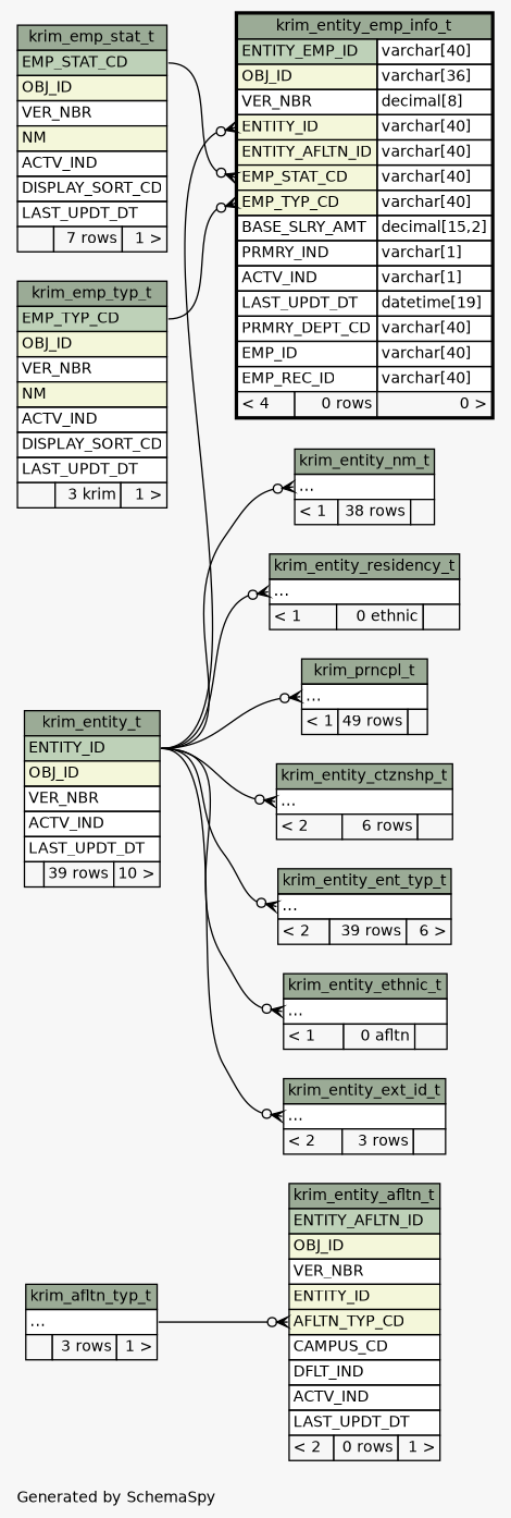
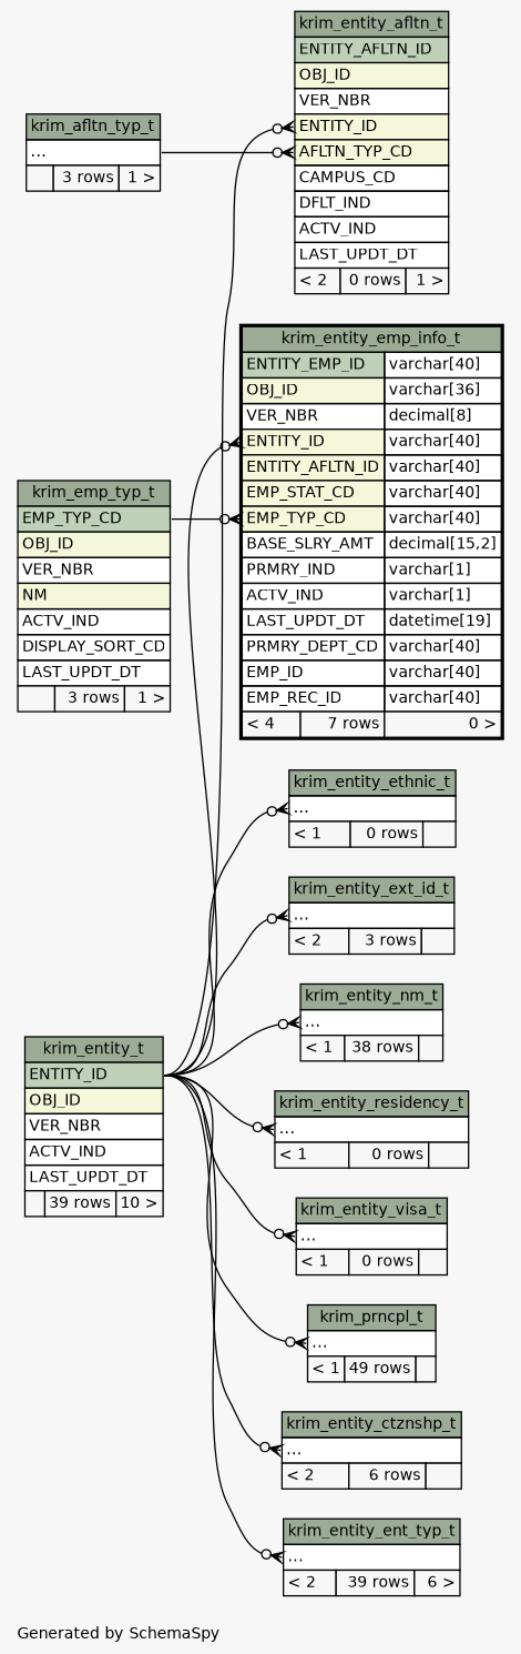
  digraph {
    bgcolor="#f7f7f7"
    fontname=Helvetica
    fontsize=11
    label="\nGenerated by SchemaSpy"
    labeljust=l
    nodesep=0.18
    rankdir=RL
    ranksep=0.46
    node [fontname=Helvetica fontsize=11 shape=plaintext]
    edge [arrowhead=none arrowsize=0.8 arrowtail=crowodot dir=back headport="ENTITY_ID:e" tailport="elipses:w"]
    n1 [label=<     <TABLE BORDER="0" CELLBORDER="1" CELLSPACING="0" BGCOLOR="#ffffff">       <TR><TD COLSPAN="3" BGCOLOR="#9bab96" ALIGN="CENTER">krim_entity_afltn_t</TD></TR>       <TR><TD PORT="ENTITY_AFLTN_ID" COLSPAN="3" BGCOLOR="#bed1b8" ALIGN="LEFT">ENTITY_AFLTN_ID</TD></TR>       <TR><TD PORT="OBJ_ID" COLSPAN="3" BGCOLOR="#f4f7da" ALIGN="LEFT">OBJ_ID</TD></TR>       <TR><TD PORT="VER_NBR" COLSPAN="3" ALIGN="LEFT">VER_NBR</TD></TR>       <TR><TD PORT="ENTITY_ID" COLSPAN="3" BGCOLOR="#f4f7da" ALIGN="LEFT">ENTITY_ID</TD></TR>       <TR><TD PORT="AFLTN_TYP_CD" COLSPAN="3" BGCOLOR="#f4f7da" ALIGN="LEFT">AFLTN_TYP_CD</TD></TR>       <TR><TD PORT="CAMPUS_CD" COLSPAN="3" ALIGN="LEFT">CAMPUS_CD</TD></TR>       <TR><TD PORT="DFLT_IND" COLSPAN="3" ALIGN="LEFT">DFLT_IND</TD></TR>       <TR><TD PORT="ACTV_IND" COLSPAN="3" ALIGN="LEFT">ACTV_IND</TD></TR>       <TR><TD PORT="LAST_UPDT_DT" COLSPAN="3" ALIGN="LEFT">LAST_UPDT_DT</TD></TR>       <TR><TD ALIGN="LEFT" BGCOLOR="#f7f7f7">&lt; 2</TD><TD ALIGN="RIGHT" BGCOLOR="#f7f7f7">0 rows</TD><TD ALIGN="RIGHT" BGCOLOR="#f7f7f7">1 &gt;</TD></TR>     </TABLE>>]
    n2 [label=<     <TABLE BORDER="0" CELLBORDER="1" CELLSPACING="0" BGCOLOR="#ffffff">       <TR><TD COLSPAN="3" BGCOLOR="#9bab96" ALIGN="CENTER">krim_afltn_typ_t</TD></TR>       <TR><TD PORT="elipses" COLSPAN="3" ALIGN="LEFT">...</TD></TR>       <TR><TD ALIGN="LEFT" BGCOLOR="#f7f7f7">  </TD><TD ALIGN="RIGHT" BGCOLOR="#f7f7f7">3 rows</TD><TD ALIGN="RIGHT" BGCOLOR="#f7f7f7">1 &gt;</TD></TR>     </TABLE>>]
    n3 [label=<     <TABLE BORDER="0" CELLBORDER="1" CELLSPACING="0" BGCOLOR="#ffffff">       <TR><TD COLSPAN="3" BGCOLOR="#9bab96" ALIGN="CENTER">krim_entity_t</TD></TR>       <TR><TD PORT="ENTITY_ID" COLSPAN="3" BGCOLOR="#bed1b8" ALIGN="LEFT">ENTITY_ID</TD></TR>       <TR><TD PORT="OBJ_ID" COLSPAN="3" BGCOLOR="#f4f7da" ALIGN="LEFT">OBJ_ID</TD></TR>       <TR><TD PORT="VER_NBR" COLSPAN="3" ALIGN="LEFT">VER_NBR</TD></TR>       <TR><TD PORT="ACTV_IND" COLSPAN="3" ALIGN="LEFT">ACTV_IND</TD></TR>       <TR><TD PORT="LAST_UPDT_DT" COLSPAN="3" ALIGN="LEFT">LAST_UPDT_DT</TD></TR>       <TR><TD ALIGN="LEFT" BGCOLOR="#f7f7f7">  </TD><TD ALIGN="RIGHT" BGCOLOR="#f7f7f7">39 rows</TD><TD ALIGN="RIGHT" BGCOLOR="#f7f7f7">10 &gt;</TD></TR>     </TABLE>>]
    n4 [label=<     <TABLE BORDER="0" CELLBORDER="1" CELLSPACING="0" BGCOLOR="#ffffff">       <TR><TD COLSPAN="3" BGCOLOR="#9bab96" ALIGN="CENTER">krim_entity_ctznshp_t</TD></TR>       <TR><TD PORT="elipses" COLSPAN="3" ALIGN="LEFT">...</TD></TR>       <TR><TD ALIGN="LEFT" BGCOLOR="#f7f7f7">&lt; 2</TD><TD ALIGN="RIGHT" BGCOLOR="#f7f7f7">6 rows</TD><TD ALIGN="RIGHT" BGCOLOR="#f7f7f7">  </TD></TR>     </TABLE>>]
-   n5 [label=<     <TABLE BORDER="2" CELLBORDER="1" CELLSPACING="0" BGCOLOR="#ffffff">       <TR><TD COLSPAN="3" BGCOLOR="#9bab96" ALIGN="CENTER">krim_entity_emp_info_t</TD></TR>       <TR><TD PORT="ENTITY_EMP_ID" COLSPAN="2" BGCOLOR="#bed1b8" ALIGN="LEFT">ENTITY_EMP_ID</TD><TD PORT="ENTITY_EMP_ID.type" ALIGN="LEFT">varchar[40]</TD></TR>       <TR><TD PORT="OBJ_ID" COLSPAN="2" BGCOLOR="#f4f7da" ALIGN="LEFT">OBJ_ID</TD><TD PORT="OBJ_ID.type" ALIGN="LEFT">varchar[36]</TD></TR>       <TR><TD PORT="VER_NBR" COLSPAN="2" ALIGN="LEFT">VER_NBR</TD><TD PORT="VER_NBR.type" ALIGN="LEFT">decimal[8]</TD></TR>       <TR><TD PORT="ENTITY_ID" COLSPAN="2" BGCOLOR="#f4f7da" ALIGN="LEFT">ENTITY_ID</TD><TD PORT="ENTITY_ID.type" ALIGN="LEFT">varchar[40]</TD></TR>       <TR><TD PORT="ENTITY_AFLTN_ID" COLSPAN="2" BGCOLOR="#f4f7da" ALIGN="LEFT">ENTITY_AFLTN_ID</TD><TD PORT="ENTITY_AFLTN_ID.type" ALIGN="LEFT">varchar[40]</TD></TR>       <TR><TD PORT="EMP_STAT_CD" COLSPAN="2" BGCOLOR="#f4f7da" ALIGN="LEFT">EMP_STAT_CD</TD><TD PORT="EMP_STAT_CD.type" ALIGN="LEFT">varchar[40]</TD></TR>       <TR><TD PORT="EMP_TYP_CD" COLSPAN="2" BGCOLOR="#f4f7da" ALIGN="LEFT">EMP_TYP_CD</TD><TD PORT="EMP_TYP_CD.type" ALIGN="LEFT">varchar[40]</TD></TR>       <TR><TD PORT="BASE_SLRY_AMT" COLSPAN="2" ALIGN="LEFT">BASE_SLRY_AMT</TD><TD PORT="BASE_SLRY_AMT.type" ALIGN="LEFT">decimal[15,2]</TD></TR>       <TR><TD PORT="PRMRY_IND" COLSPAN="2" ALIGN="LEFT">PRMRY_IND</TD><TD PORT="PRMRY_IND.type" ALIGN="LEFT">varchar[1]</TD></TR>       <TR><TD PORT="ACTV_IND" COLSPAN="2" ALIGN="LEFT">ACTV_IND</TD><TD PORT="ACTV_IND.type" ALIGN="LEFT">varchar[1]</TD></TR>       <TR><TD PORT="LAST_UPDT_DT" COLSPAN="2" ALIGN="LEFT">LAST_UPDT_DT</TD><TD PORT="LAST_UPDT_DT.type" ALIGN="LEFT">datetime[19]</TD></TR>       <TR><TD PORT="PRMRY_DEPT_CD" COLSPAN="2" ALIGN="LEFT">PRMRY_DEPT_CD</TD><TD PORT="PRMRY_DEPT_CD.type" ALIGN="LEFT">varchar[40]</TD></TR>       <TR><TD PORT="EMP_ID" COLSPAN="2" ALIGN="LEFT">EMP_ID</TD><TD PORT="EMP_ID.type" ALIGN="LEFT">varchar[40]</TD></TR>       <TR><TD PORT="EMP_REC_ID" COLSPAN="2" ALIGN="LEFT">EMP_REC_ID</TD><TD PORT="EMP_REC_ID.type" ALIGN="LEFT">varchar[40]</TD></TR>       <TR><TD ALIGN="LEFT" BGCOLOR="#f7f7f7">&lt; 4</TD><TD ALIGN="RIGHT" BGCOLOR="#f7f7f7">0 rows</TD><TD ALIGN="RIGHT" BGCOLOR="#f7f7f7">0 &gt;</TD></TR>     </TABLE>>]
-   n6 [label=<     <TABLE BORDER="0" CELLBORDER="1" CELLSPACING="0" BGCOLOR="#ffffff">       <TR><TD COLSPAN="3" BGCOLOR="#9bab96" ALIGN="CENTER">krim_emp_stat_t</TD></TR>       <TR><TD PORT="EMP_STAT_CD" COLSPAN="3" BGCOLOR="#bed1b8" ALIGN="LEFT">EMP_STAT_CD</TD></TR>       <TR><TD PORT="OBJ_ID" COLSPAN="3" BGCOLOR="#f4f7da" ALIGN="LEFT">OBJ_ID</TD></TR>       <TR><TD PORT="VER_NBR" COLSPAN="3" ALIGN="LEFT">VER_NBR</TD></TR>       <TR><TD PORT="NM" COLSPAN="3" BGCOLOR="#f4f7da" ALIGN="LEFT">NM</TD></TR>       <TR><TD PORT="ACTV_IND" COLSPAN="3" ALIGN="LEFT">ACTV_IND</TD></TR>       <TR><TD PORT="DISPLAY_SORT_CD" COLSPAN="3" ALIGN="LEFT">DISPLAY_SORT_CD</TD></TR>       <TR><TD PORT="LAST_UPDT_DT" COLSPAN="3" ALIGN="LEFT">LAST_UPDT_DT</TD></TR>       <TR><TD ALIGN="LEFT" BGCOLOR="#f7f7f7">  </TD><TD ALIGN="RIGHT" BGCOLOR="#f7f7f7">7 rows</TD><TD ALIGN="RIGHT" BGCOLOR="#f7f7f7">1 &gt;</TD></TR>     </TABLE>>]
-   n7 [label=<     <TABLE BORDER="0" CELLBORDER="1" CELLSPACING="0" BGCOLOR="#ffffff">       <TR><TD COLSPAN="3" BGCOLOR="#9bab96" ALIGN="CENTER">krim_emp_typ_t</TD></TR>       <TR><TD PORT="EMP_TYP_CD" COLSPAN="3" BGCOLOR="#bed1b8" ALIGN="LEFT">EMP_TYP_CD</TD></TR>       <TR><TD PORT="OBJ_ID" COLSPAN="3" BGCOLOR="#f4f7da" ALIGN="LEFT">OBJ_ID</TD></TR>       <TR><TD PORT="VER_NBR" COLSPAN="3" ALIGN="LEFT">VER_NBR</TD></TR>       <TR><TD PORT="NM" COLSPAN="3" BGCOLOR="#f4f7da" ALIGN="LEFT">NM</TD></TR>       <TR><TD PORT="ACTV_IND" COLSPAN="3" ALIGN="LEFT">ACTV_IND</TD></TR>       <TR><TD PORT="DISPLAY_SORT_CD" COLSPAN="3" ALIGN="LEFT">DISPLAY_SORT_CD</TD></TR>       <TR><TD PORT="LAST_UPDT_DT" COLSPAN="3" ALIGN="LEFT">LAST_UPDT_DT</TD></TR>       <TR><TD ALIGN="LEFT" BGCOLOR="#f7f7f7">  </TD><TD ALIGN="RIGHT" BGCOLOR="#f7f7f7">3 krim</TD><TD ALIGN="RIGHT" BGCOLOR="#f7f7f7">1 &gt;</TD></TR>     </TABLE>>]
+   n5 [label=<     <TABLE BORDER="2" CELLBORDER="1" CELLSPACING="0" BGCOLOR="#ffffff">       <TR><TD COLSPAN="3" BGCOLOR="#9bab96" ALIGN="CENTER">krim_entity_emp_info_t</TD></TR>       <TR><TD PORT="ENTITY_EMP_ID" COLSPAN="2" BGCOLOR="#bed1b8" ALIGN="LEFT">ENTITY_EMP_ID</TD><TD PORT="ENTITY_EMP_ID.type" ALIGN="LEFT">varchar[40]</TD></TR>       <TR><TD PORT="OBJ_ID" COLSPAN="2" BGCOLOR="#f4f7da" ALIGN="LEFT">OBJ_ID</TD><TD PORT="OBJ_ID.type" ALIGN="LEFT">varchar[36]</TD></TR>       <TR><TD PORT="VER_NBR" COLSPAN="2" ALIGN="LEFT">VER_NBR</TD><TD PORT="VER_NBR.type" ALIGN="LEFT">decimal[8]</TD></TR>       <TR><TD PORT="ENTITY_ID" COLSPAN="2" BGCOLOR="#f4f7da" ALIGN="LEFT">ENTITY_ID</TD><TD PORT="ENTITY_ID.type" ALIGN="LEFT">varchar[40]</TD></TR>       <TR><TD PORT="ENTITY_AFLTN_ID" COLSPAN="2" BGCOLOR="#f4f7da" ALIGN="LEFT">ENTITY_AFLTN_ID</TD><TD PORT="ENTITY_AFLTN_ID.type" ALIGN="LEFT">varchar[40]</TD></TR>       <TR><TD PORT="EMP_STAT_CD" COLSPAN="2" BGCOLOR="#f4f7da" ALIGN="LEFT">EMP_STAT_CD</TD><TD PORT="EMP_STAT_CD.type" ALIGN="LEFT">varchar[40]</TD></TR>       <TR><TD PORT="EMP_TYP_CD" COLSPAN="2" BGCOLOR="#f4f7da" ALIGN="LEFT">EMP_TYP_CD</TD><TD PORT="EMP_TYP_CD.type" ALIGN="LEFT">varchar[40]</TD></TR>       <TR><TD PORT="BASE_SLRY_AMT" COLSPAN="2" ALIGN="LEFT">BASE_SLRY_AMT</TD><TD PORT="BASE_SLRY_AMT.type" ALIGN="LEFT">decimal[15,2]</TD></TR>       <TR><TD PORT="PRMRY_IND" COLSPAN="2" ALIGN="LEFT">PRMRY_IND</TD><TD PORT="PRMRY_IND.type" ALIGN="LEFT">varchar[1]</TD></TR>       <TR><TD PORT="ACTV_IND" COLSPAN="2" ALIGN="LEFT">ACTV_IND</TD><TD PORT="ACTV_IND.type" ALIGN="LEFT">varchar[1]</TD></TR>       <TR><TD PORT="LAST_UPDT_DT" COLSPAN="2" ALIGN="LEFT">LAST_UPDT_DT</TD><TD PORT="LAST_UPDT_DT.type" ALIGN="LEFT">datetime[19]</TD></TR>       <TR><TD PORT="PRMRY_DEPT_CD" COLSPAN="2" ALIGN="LEFT">PRMRY_DEPT_CD</TD><TD PORT="PRMRY_DEPT_CD.type" ALIGN="LEFT">varchar[40]</TD></TR>       <TR><TD PORT="EMP_ID" COLSPAN="2" ALIGN="LEFT">EMP_ID</TD><TD PORT="EMP_ID.type" ALIGN="LEFT">varchar[40]</TD></TR>       <TR><TD PORT="EMP_REC_ID" COLSPAN="2" ALIGN="LEFT">EMP_REC_ID</TD><TD PORT="EMP_REC_ID.type" ALIGN="LEFT">varchar[40]</TD></TR>       <TR><TD ALIGN="LEFT" BGCOLOR="#f7f7f7">&lt; 4</TD><TD ALIGN="RIGHT" BGCOLOR="#f7f7f7">7 rows</TD><TD ALIGN="RIGHT" BGCOLOR="#f7f7f7">0 &gt;</TD></TR>     </TABLE>>]
+   n7 [label=<     <TABLE BORDER="0" CELLBORDER="1" CELLSPACING="0" BGCOLOR="#ffffff">       <TR><TD COLSPAN="3" BGCOLOR="#9bab96" ALIGN="CENTER">krim_emp_typ_t</TD></TR>       <TR><TD PORT="EMP_TYP_CD" COLSPAN="3" BGCOLOR="#bed1b8" ALIGN="LEFT">EMP_TYP_CD</TD></TR>       <TR><TD PORT="OBJ_ID" COLSPAN="3" BGCOLOR="#f4f7da" ALIGN="LEFT">OBJ_ID</TD></TR>       <TR><TD PORT="VER_NBR" COLSPAN="3" ALIGN="LEFT">VER_NBR</TD></TR>       <TR><TD PORT="NM" COLSPAN="3" BGCOLOR="#f4f7da" ALIGN="LEFT">NM</TD></TR>       <TR><TD PORT="ACTV_IND" COLSPAN="3" ALIGN="LEFT">ACTV_IND</TD></TR>       <TR><TD PORT="DISPLAY_SORT_CD" COLSPAN="3" ALIGN="LEFT">DISPLAY_SORT_CD</TD></TR>       <TR><TD PORT="LAST_UPDT_DT" COLSPAN="3" ALIGN="LEFT">LAST_UPDT_DT</TD></TR>       <TR><TD ALIGN="LEFT" BGCOLOR="#f7f7f7">  </TD><TD ALIGN="RIGHT" BGCOLOR="#f7f7f7">3 rows</TD><TD ALIGN="RIGHT" BGCOLOR="#f7f7f7">1 &gt;</TD></TR>     </TABLE>>]
    n8 [label=<     <TABLE BORDER="0" CELLBORDER="1" CELLSPACING="0" BGCOLOR="#ffffff">       <TR><TD COLSPAN="3" BGCOLOR="#9bab96" ALIGN="CENTER">krim_entity_ent_typ_t</TD></TR>       <TR><TD PORT="elipses" COLSPAN="3" ALIGN="LEFT">...</TD></TR>       <TR><TD ALIGN="LEFT" BGCOLOR="#f7f7f7">&lt; 2</TD><TD ALIGN="RIGHT" BGCOLOR="#f7f7f7">39 rows</TD><TD ALIGN="RIGHT" BGCOLOR="#f7f7f7">6 &gt;</TD></TR>     </TABLE>>]
-   n9 [label=<     <TABLE BORDER="0" CELLBORDER="1" CELLSPACING="0" BGCOLOR="#ffffff">       <TR><TD COLSPAN="3" BGCOLOR="#9bab96" ALIGN="CENTER">krim_entity_ethnic_t</TD></TR>       <TR><TD PORT="elipses" COLSPAN="3" ALIGN="LEFT">...</TD></TR>       <TR><TD ALIGN="LEFT" BGCOLOR="#f7f7f7">&lt; 1</TD><TD ALIGN="RIGHT" BGCOLOR="#f7f7f7">0 afltn</TD><TD ALIGN="RIGHT" BGCOLOR="#f7f7f7">  </TD></TR>     </TABLE>>]
+   n9 [label=<     <TABLE BORDER="0" CELLBORDER="1" CELLSPACING="0" BGCOLOR="#ffffff">       <TR><TD COLSPAN="3" BGCOLOR="#9bab96" ALIGN="CENTER">krim_entity_ethnic_t</TD></TR>       <TR><TD PORT="elipses" COLSPAN="3" ALIGN="LEFT">...</TD></TR>       <TR><TD ALIGN="LEFT" BGCOLOR="#f7f7f7">&lt; 1</TD><TD ALIGN="RIGHT" BGCOLOR="#f7f7f7">0 rows</TD><TD ALIGN="RIGHT" BGCOLOR="#f7f7f7">  </TD></TR>     </TABLE>>]
    n10 [label=<     <TABLE BORDER="0" CELLBORDER="1" CELLSPACING="0" BGCOLOR="#ffffff">       <TR><TD COLSPAN="3" BGCOLOR="#9bab96" ALIGN="CENTER">krim_entity_ext_id_t</TD></TR>       <TR><TD PORT="elipses" COLSPAN="3" ALIGN="LEFT">...</TD></TR>       <TR><TD ALIGN="LEFT" BGCOLOR="#f7f7f7">&lt; 2</TD><TD ALIGN="RIGHT" BGCOLOR="#f7f7f7">3 rows</TD><TD ALIGN="RIGHT" BGCOLOR="#f7f7f7">  </TD></TR>     </TABLE>>]
    n11 [label=<     <TABLE BORDER="0" CELLBORDER="1" CELLSPACING="0" BGCOLOR="#ffffff">       <TR><TD COLSPAN="3" BGCOLOR="#9bab96" ALIGN="CENTER">krim_entity_nm_t</TD></TR>       <TR><TD PORT="elipses" COLSPAN="3" ALIGN="LEFT">...</TD></TR>       <TR><TD ALIGN="LEFT" BGCOLOR="#f7f7f7">&lt; 1</TD><TD ALIGN="RIGHT" BGCOLOR="#f7f7f7">38 rows</TD><TD ALIGN="RIGHT" BGCOLOR="#f7f7f7">  </TD></TR>     </TABLE>>]
-   n12 [label=<     <TABLE BORDER="0" CELLBORDER="1" CELLSPACING="0" BGCOLOR="#ffffff">       <TR><TD COLSPAN="3" BGCOLOR="#9bab96" ALIGN="CENTER">krim_entity_residency_t</TD></TR>       <TR><TD PORT="elipses" COLSPAN="3" ALIGN="LEFT">...</TD></TR>       <TR><TD ALIGN="LEFT" BGCOLOR="#f7f7f7">&lt; 1</TD><TD ALIGN="RIGHT" BGCOLOR="#f7f7f7">0 ethnic</TD><TD ALIGN="RIGHT" BGCOLOR="#f7f7f7">  </TD></TR>     </TABLE>>]
+   n12 [label=<     <TABLE BORDER="0" CELLBORDER="1" CELLSPACING="0" BGCOLOR="#ffffff">       <TR><TD COLSPAN="3" BGCOLOR="#9bab96" ALIGN="CENTER">krim_entity_residency_t</TD></TR>       <TR><TD PORT="elipses" COLSPAN="3" ALIGN="LEFT">...</TD></TR>       <TR><TD ALIGN="LEFT" BGCOLOR="#f7f7f7">&lt; 1</TD><TD ALIGN="RIGHT" BGCOLOR="#f7f7f7">0 rows</TD><TD ALIGN="RIGHT" BGCOLOR="#f7f7f7">  </TD></TR>     </TABLE>>]
+   n13 [label=<     <TABLE BORDER="0" CELLBORDER="1" CELLSPACING="0" BGCOLOR="#ffffff">       <TR><TD COLSPAN="3" BGCOLOR="#9bab96" ALIGN="CENTER">krim_entity_visa_t</TD></TR>       <TR><TD PORT="elipses" COLSPAN="3" ALIGN="LEFT">...</TD></TR>       <TR><TD ALIGN="LEFT" BGCOLOR="#f7f7f7">&lt; 1</TD><TD ALIGN="RIGHT" BGCOLOR="#f7f7f7">0 rows</TD><TD ALIGN="RIGHT" BGCOLOR="#f7f7f7">  </TD></TR>     </TABLE>>]
    n14 [label=<     <TABLE BORDER="0" CELLBORDER="1" CELLSPACING="0" BGCOLOR="#ffffff">       <TR><TD COLSPAN="3" BGCOLOR="#9bab96" ALIGN="CENTER">krim_prncpl_t</TD></TR>       <TR><TD PORT="elipses" COLSPAN="3" ALIGN="LEFT">...</TD></TR>       <TR><TD ALIGN="LEFT" BGCOLOR="#f7f7f7">&lt; 1</TD><TD ALIGN="RIGHT" BGCOLOR="#f7f7f7">49 rows</TD><TD ALIGN="RIGHT" BGCOLOR="#f7f7f7">  </TD></TR>     </TABLE>>]
    n1 -> n2 [headport="elipses:e" tailport="AFLTN_TYP_CD:w"]
+   n1 -> n3 [tailport="ENTITY_ID:w"]
    n4 -> n3
    n5 -> n3 [tailport="ENTITY_ID:w"]
-   n5 -> n6 [headport="EMP_STAT_CD:e" tailport="EMP_STAT_CD:w"]
    n5 -> n7 [headport="EMP_TYP_CD:e" tailport="EMP_TYP_CD:w"]
    n8 -> n3
    n9 -> n3
    n10 -> n3
    n11 -> n3
    n12 -> n3
+   n13 -> n3
    n14 -> n3
  }
